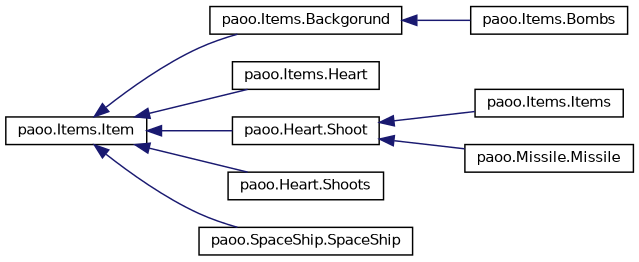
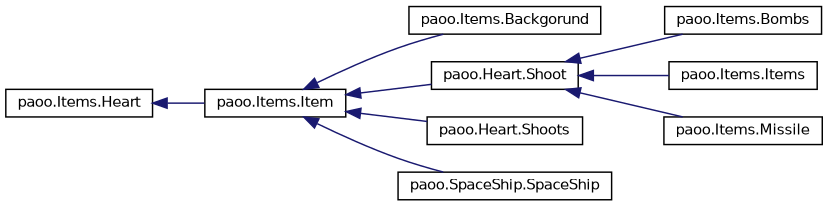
  digraph {
    rankdir=LR
    node [color=black fillcolor=white fontname=Helvetica fontsize=10 shape=record style=filled]
    edge [color=midnightblue dir=back fontname=Helvetica fontsize=10 labelfontname=Helvetica labelfontsize=10 style=solid]
    n1 [height=0.2 label="paoo.Items.Item" width=0.4]
    n2 [height=0.2 label="paoo.Items.Backgorund" width=0.4]
    n3 [height=0.2 label="paoo.Items.Heart" width=0.4]
    n4 [height=0.2 label="paoo.Heart.Shoot" width=0.4]
    n5 [height=0.2 label="paoo.Heart.Shoots" width=0.4]
    n6 [height=0.2 label="paoo.SpaceShip.SpaceShip" width=0.4]
    n7 [height=0.2 label="paoo.Items.Bombs" width=0.4]
    n8 [height=0.2 label="paoo.Items.Items" width=0.4]
-   n9 [height=0.2 label="paoo.Missile.Missile" width=0.4]
+   n9 [height=0.2 label="paoo.Items.Missile" width=0.4]
    n1 -> n2
-   n1 -> n3
+   n3 -> n1
    n1 -> n4
    n1 -> n5
    n1 -> n6
-   n2 -> n7
+   n4 -> n7
    n4 -> n8
    n4 -> n9
  }
